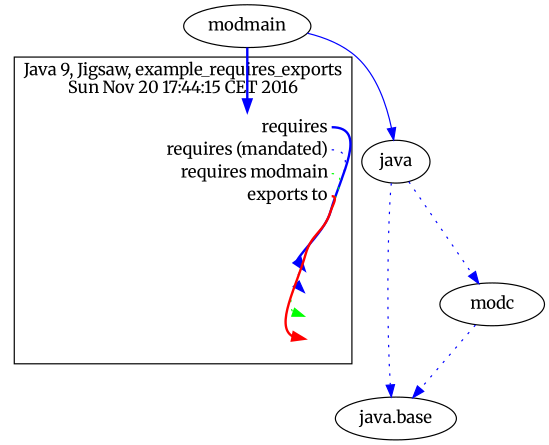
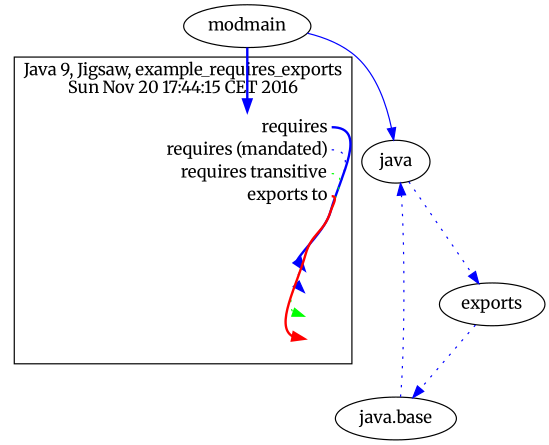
  digraph {
    fontname=Merriweather
    rankdir=TB
    node [fontname=Merriweather shape=ellipse]
    edge [color="#0000ff" fontname=Merriweather style=dotted fontcolor="#0000ff"]
-   n1 [label=<<table border="0" cellpadding="2" cellspacing="0" cellborder="0">     <tr><td align="right" port="i1">requires</td></tr>     <tr><td align="right" port="i2">requires (mandated)</td></tr>     <tr><td align="right" port="i3">requires modmain</td></tr>     <tr><td align="right" port="i4">exports to</td></tr>     </table>> shape=plaintext]
+   n1 [label=<<table border="0" cellpadding="2" cellspacing="0" cellborder="0">     <tr><td align="right" port="i1">requires</td></tr>     <tr><td align="right" port="i2">requires (mandated)</td></tr>     <tr><td align="right" port="i3">requires transitive</td></tr>     <tr><td align="right" port="i4">exports to</td></tr>     </table>> shape=plaintext]
    n2 [label=<<table border="0" cellpadding="2" cellspacing="0" cellborder="0">     <tr><td port="i1">&nbsp;</td></tr>     <tr><td port="i2">&nbsp;</td></tr>     <tr><td port="i3">&nbsp;</td></tr>     <tr><td port="i4">&nbsp;</td></tr>     </table>> shape=plaintext]
    n3 [label=modmain]
    n4 [label=java]
    n5 [label="java.base"]
-   n6 [label=modc]
+   n6 [label=exports]
    subgraph cluster_1 {
      label="Java 9, Jigsaw, example_requires_exports\nSun Nov 20 17:44:15 CET 2016"
      n1
      n2
    }
    n1 -> n2 [color=BLUE headport="i1:w" style=bold tailport="i1:e" fontcolor=""]
    n1 -> n2 [color=BLUE headport="i2:w" tailport="i2:e" fontcolor=""]
    n1 -> n2 [color=GREEN headport="i3:w" tailport="i3:e" fontcolor=""]
    n1 -> n2 [color=RED headport="i4:w" style=bold tailport="i4:e" fontcolor=""]
    n3 -> n1 [style=bold weight=16]
    n3 -> n4 [style=solid weight=8]
-   n4 -> n5 [weight=16]
+   n5 -> n4 [weight=16]
    n4 -> n6 [weight=8]
    n6 -> n5 [weight=16]
  }
